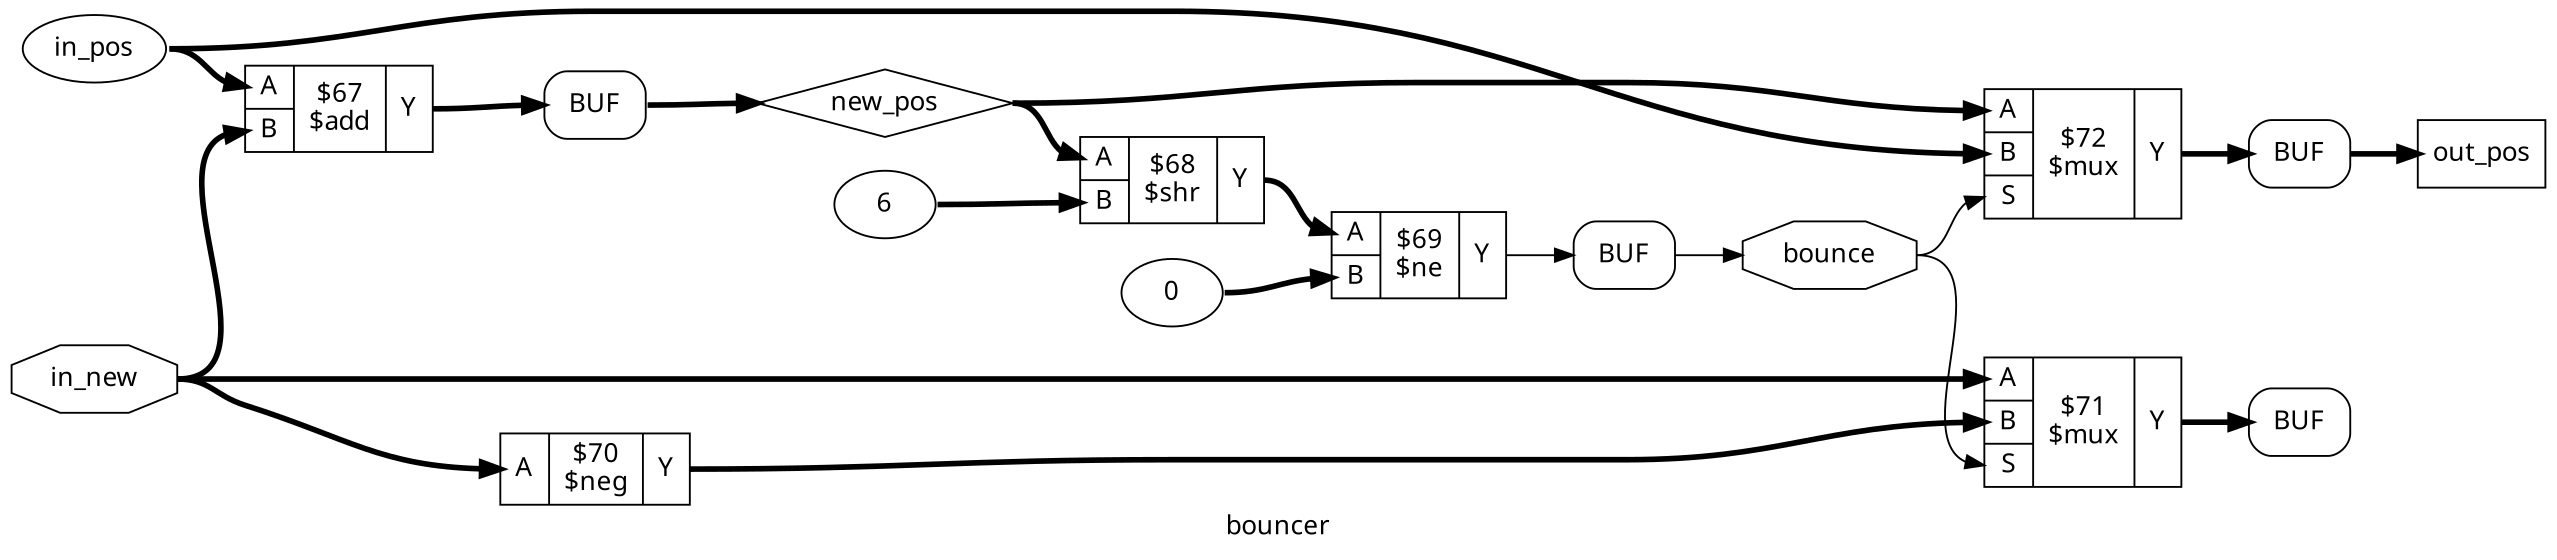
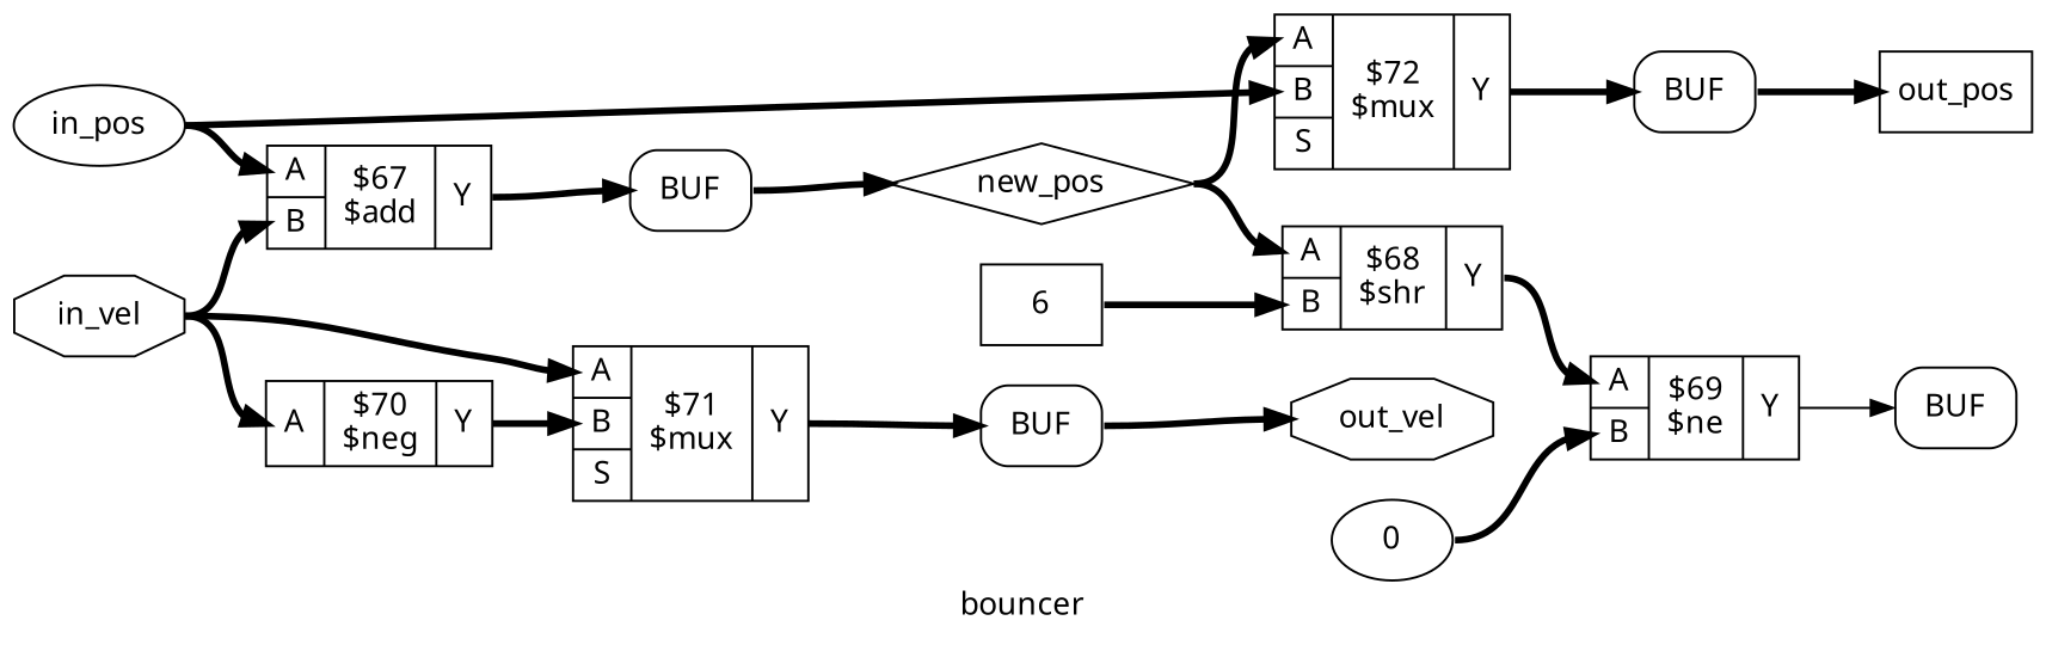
  digraph {
    fontname="Noto Sans"
    label=bouncer
    rankdir=LR
    remincross=true
    node [fontname="Noto Sans" shape=record]
    edge [color=black fontname="Noto Sans" headport="p13:w" style="setlinewidth(3)" tailport=e]
    n1 [color=black fontcolor=black label=new_pos shape=diamond]
    n2 [label="{{<p13> A|<p14> B|<p15> S}|$72\n$mux|{<p16> Y}}"]
    n3 [label="{{<p13> A|<p14> B}|$68\n$shr|{<p16> Y}}"]
    n4 [label=BUF shape=box style=rounded]
    n5 [label="{{<p13> A|<p14> B}|$69\n$ne|{<p16> Y}}"]
+   n6 [color=black fontcolor=black label=out_vel shape=octagon]
    n7 [color=black fontcolor=black label=out_pos shape=box]
-   n8 [color=black fontcolor=black label=bounce shape=octagon]
    n9 [label="{{<p13> A|<p14> B|<p15> S}|$71\n$mux|{<p16> Y}}"]
    n10 [label=BUF shape=box style=rounded]
-   n11 [color=black fontcolor=black label=in_new shape=octagon]
+   n11 [color=black fontcolor=black label=in_vel shape=octagon]
    n12 [label="{{<p13> A}|$70\n$neg|{<p16> Y}}"]
    n13 [label="{{<p13> A|<p14> B}|$67\n$add|{<p16> Y}}"]
    n14 [label=BUF shape=box style=rounded]
    n15 [color=black fontcolor=black label=in_pos shape=ellipse]
    n16 [label=0 shape=""]
    n17 [label=BUF shape=box style=rounded]
-   n18 [label=6 shape=""]
+   n18 [label=6 shape=box]
    n1 -> n2
    n1 -> n3
    n2 -> n4 [headport="w:w" tailport="p16:e"]
    n3 -> n5 [tailport="p16:e"]
    n4 -> n7 [headport=w tailport="e:e"]
    n5 -> n17 [headport="w:w" tailport="p16:e" style=""]
-   n8 -> n2 [headport="p15:w" style=""]
-   n8 -> n9 [headport="p15:w" style=""]
    n9 -> n10 [headport="w:w" tailport="p16:e"]
+   n10 -> n6 [headport=w tailport="e:e"]
    n11 -> n9
    n11 -> n12
    n11 -> n13 [headport="p14:w"]
    n12 -> n9 [headport="p14:w" tailport="p16:e"]
    n13 -> n14 [headport="w:w" tailport="p16:e"]
    n14 -> n1 [headport=w tailport="e:e"]
    n15 -> n2 [headport="p14:w"]
    n15 -> n13
    n16 -> n5 [headport="p14:w"]
-   n17 -> n8 [headport=w tailport="e:e" style=""]
    n18 -> n3 [headport="p14:w"]
  }
